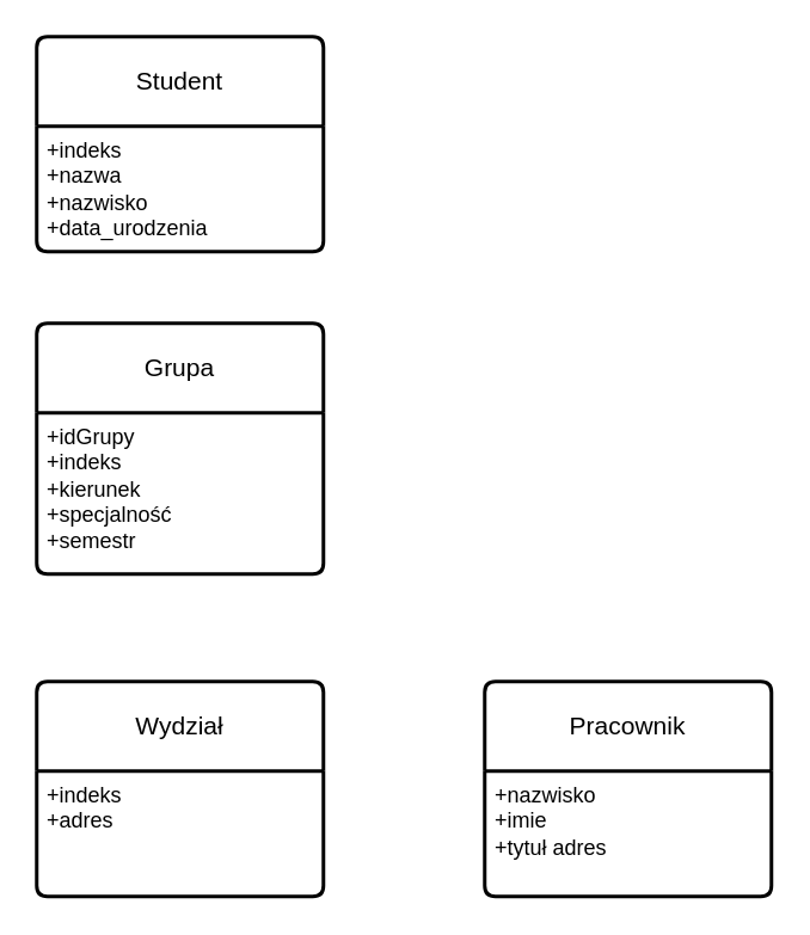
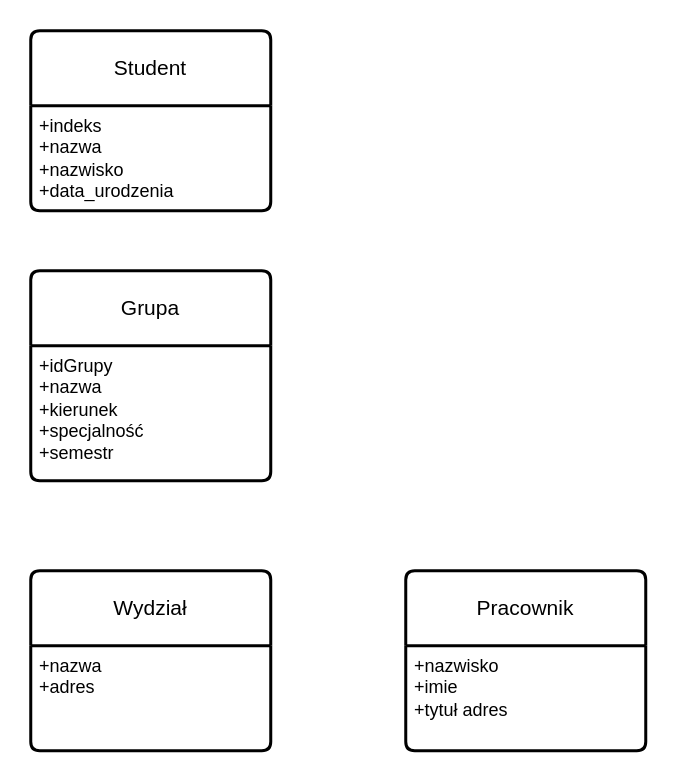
  <mxCell id="0" />
  <mxCell id="1" parent="0" />
  <mxCell id="2" value="Wydział" style="swimlane;childLayout=stackLayout;horizontal=1;startSize=50;horizontalStack=0;rounded=1;fontSize=14;fontStyle=0;strokeWidth=2;resizeParent=0;resizeLast=1;shadow=0;dashed=0;align=center;arcSize=4;whiteSpace=wrap;html=1;" vertex="1" parent="1"><mxGeometry x="20" y="380" width="160" height="120" as="geometry" /></mxCell>
- <mxCell id="3" value="+indeks&lt;div&gt;+adres&lt;/div&gt;" style="align=left;strokeColor=none;fillColor=none;spacingLeft=4;fontSize=12;verticalAlign=top;resizable=0;rotatable=0;part=1;html=1;" vertex="1" parent="2"><mxGeometry y="50" width="160" height="70" as="geometry" /></mxCell>
+ <mxCell id="3" value="+nazwa&lt;div&gt;+adres&lt;/div&gt;" style="align=left;strokeColor=none;fillColor=none;spacingLeft=4;fontSize=12;verticalAlign=top;resizable=0;rotatable=0;part=1;html=1;" vertex="1" parent="2"><mxGeometry y="50" width="160" height="70" as="geometry" /></mxCell>
  <mxCell id="4" value="Pracownik" style="swimlane;childLayout=stackLayout;horizontal=1;startSize=50;horizontalStack=0;rounded=1;fontSize=14;fontStyle=0;strokeWidth=2;resizeParent=0;resizeLast=1;shadow=0;dashed=0;align=center;arcSize=4;whiteSpace=wrap;html=1;" vertex="1" parent="1"><mxGeometry x="270" y="380" width="160" height="120" as="geometry" /></mxCell>
  <mxCell id="5" value="+nazwisko&lt;div&gt;+imie&lt;/div&gt;&lt;div&gt;+tytuł adres&lt;/div&gt;" style="align=left;strokeColor=none;fillColor=none;spacingLeft=4;fontSize=12;verticalAlign=top;resizable=0;rotatable=0;part=1;html=1;" vertex="1" parent="4"><mxGeometry y="50" width="160" height="70" as="geometry" /></mxCell>
  <mxCell id="6" value="Grupa" style="swimlane;childLayout=stackLayout;horizontal=1;startSize=50;horizontalStack=0;rounded=1;fontSize=14;fontStyle=0;strokeWidth=2;resizeParent=0;resizeLast=1;shadow=0;dashed=0;align=center;arcSize=4;whiteSpace=wrap;html=1;" vertex="1" parent="1"><mxGeometry x="20" y="180" width="160" height="140" as="geometry" /></mxCell>
- <mxCell id="7" value="+idGrupy&lt;div&gt;+indeks&lt;/div&gt;&lt;div&gt;+kierunek&lt;/div&gt;&lt;div&gt;+specjalność&lt;/div&gt;&lt;div&gt;+semestr&lt;/div&gt;" style="align=left;strokeColor=none;fillColor=none;spacingLeft=4;fontSize=12;verticalAlign=top;resizable=0;rotatable=0;part=1;html=1;" vertex="1" parent="6"><mxGeometry y="50" width="160" height="90" as="geometry" /></mxCell>
+ <mxCell id="7" value="+idGrupy&lt;div&gt;+nazwa&lt;/div&gt;&lt;div&gt;+kierunek&lt;/div&gt;&lt;div&gt;+specjalność&lt;/div&gt;&lt;div&gt;+semestr&lt;/div&gt;" style="align=left;strokeColor=none;fillColor=none;spacingLeft=4;fontSize=12;verticalAlign=top;resizable=0;rotatable=0;part=1;html=1;" vertex="1" parent="6"><mxGeometry y="50" width="160" height="90" as="geometry" /></mxCell>
  <mxCell id="8" value="Student" style="swimlane;childLayout=stackLayout;horizontal=1;startSize=50;horizontalStack=0;rounded=1;fontSize=14;fontStyle=0;strokeWidth=2;resizeParent=0;resizeLast=1;shadow=0;dashed=0;align=center;arcSize=4;whiteSpace=wrap;html=1;" vertex="1" parent="1"><mxGeometry x="20" y="20" width="160" height="120" as="geometry" /></mxCell>
  <mxCell id="9" value="+indeks&lt;div&gt;+nazwa&lt;/div&gt;&lt;div&gt;+nazwisko&lt;/div&gt;&lt;div&gt;+data_urodzenia&lt;/div&gt;" style="align=left;strokeColor=none;fillColor=none;spacingLeft=4;fontSize=12;verticalAlign=top;resizable=0;rotatable=0;part=1;html=1;" vertex="1" parent="8"><mxGeometry y="50" width="160" height="70" as="geometry" /></mxCell>
